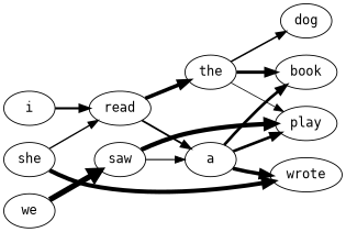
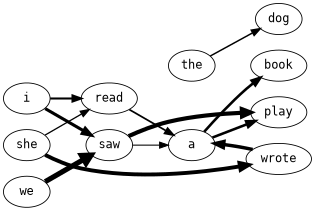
  digraph {
    fontname="DejaVu Sans Mono"
    rankdir=LR
    node [fontname="DejaVu Sans Mono"]
    edge [fontname="DejaVu Sans Mono" penwidth=3]
    a
    book
    play
    i
    read
    saw
    the
    dog
    she
    wrote
    we
    a -> book
    a -> play
    i -> read [penwidth=2.4]
+   i -> saw [penwidth=3.6]
    read -> a [penwidth=2]
-   read -> the [penwidth=4]
    saw -> a [penwidth=1.2]
    saw -> play [penwidth=4.8]
-   the -> book [penwidth=3.42857142857143]
-   the -> play [penwidth=0.857142857142857]
    the -> dog [penwidth=1.71428571428571]
    she -> read [penwidth=1.5]
    she -> wrote [penwidth=4.5]
-   a -> wrote [penwidth=4]
+   wrote -> a [penwidth=4]
    we -> saw [penwidth=6]
  }
